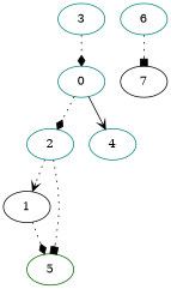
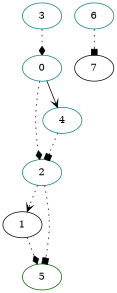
  digraph {
    node [color=teal]
    edge [arrowhead=diamond style=dotted]
    0
    2
    4
    1 [color=black]
    5 [color=darkgreen]
    7 [color=black]
    6
    3
    0 -> 2
    0 -> 4 [arrowhead=vee style=solid]
    2 -> 1 [arrowhead=vee]
    2 -> 5 [arrowhead=box]
+   4 -> 2 [arrowhead=box]
    1 -> 5
    6 -> 7 [arrowhead=box]
    3 -> 0
  }
